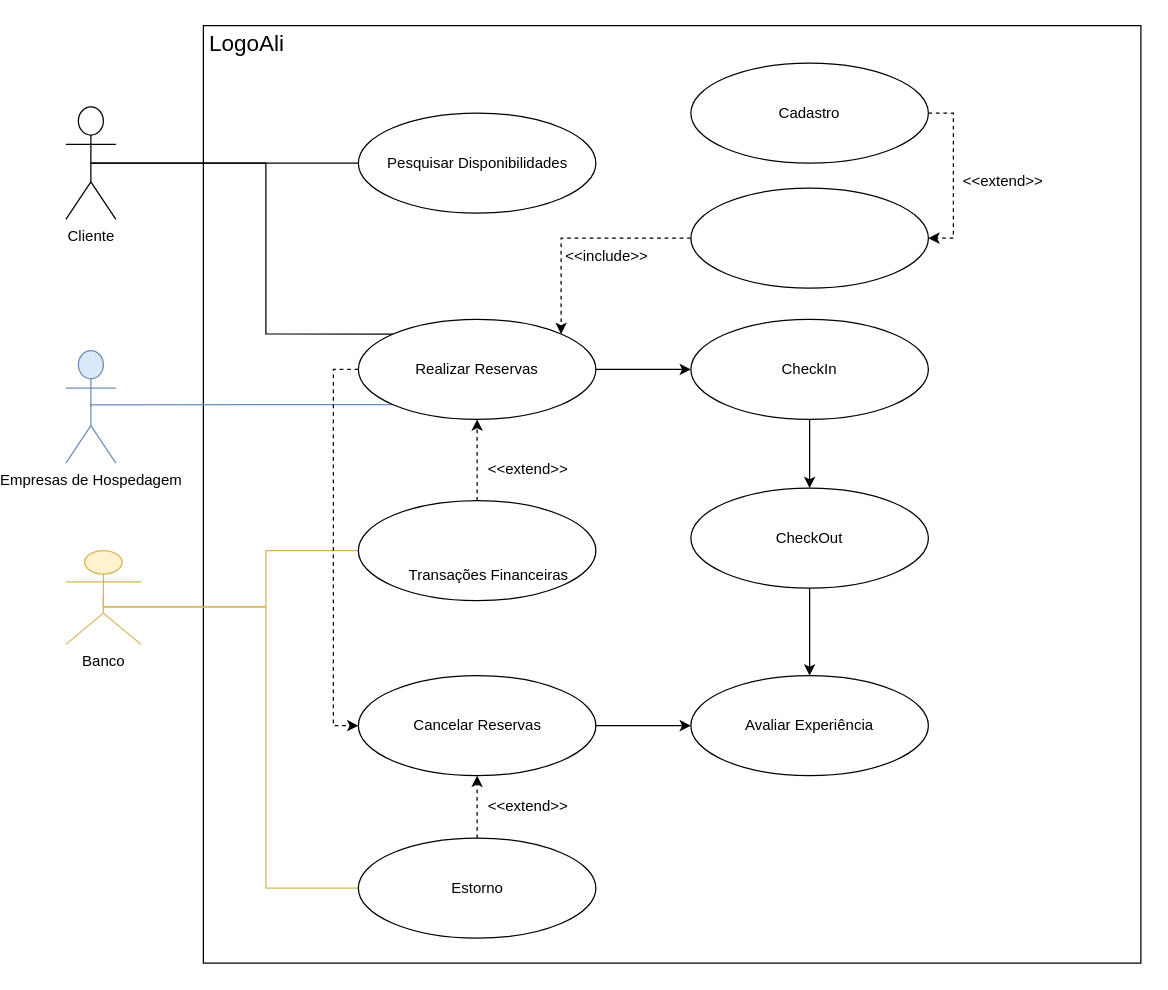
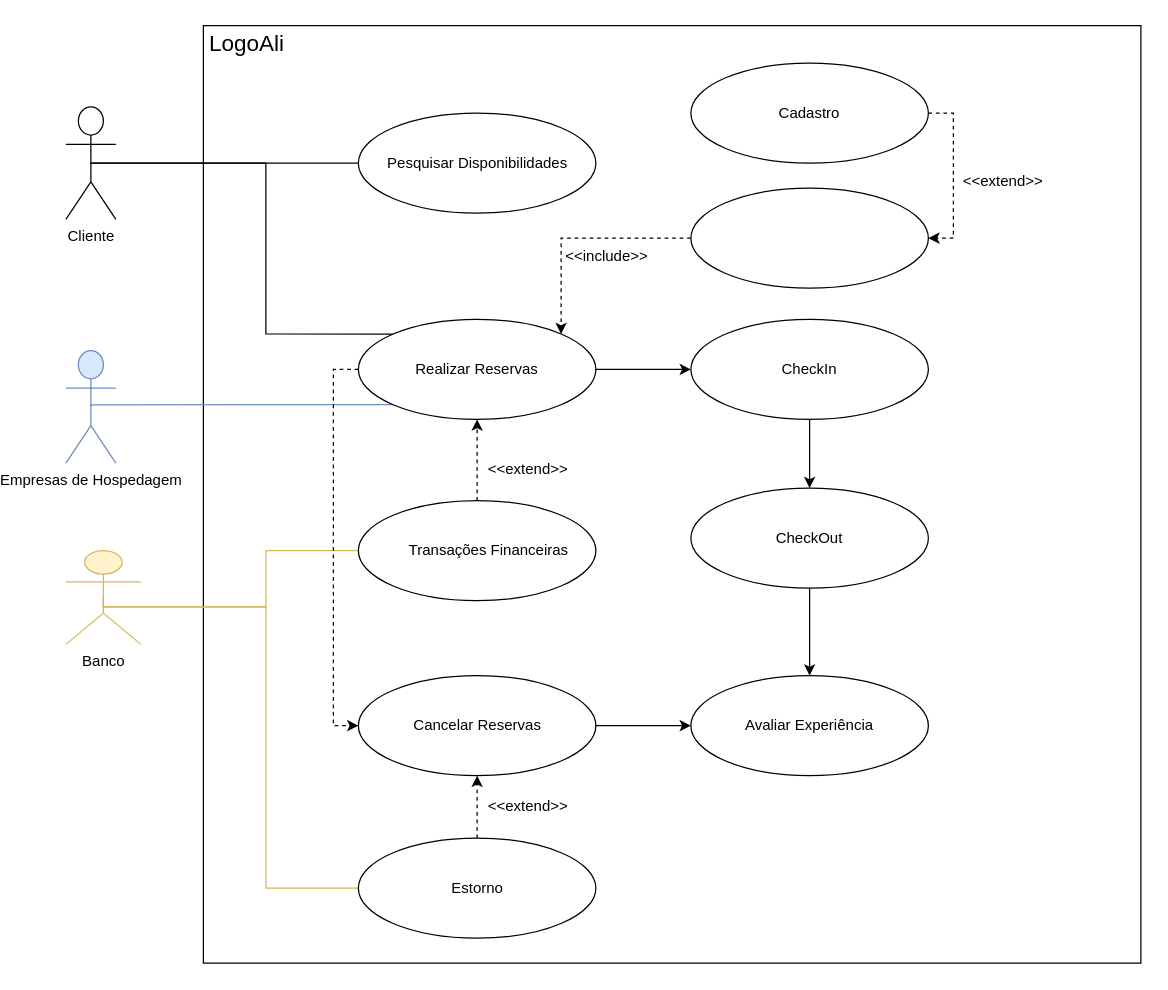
  <mxCell id="0" />
  <mxCell id="1" parent="0" />
  <mxCell id="2" value="" style="whiteSpace=wrap;html=1;aspect=fixed;" vertex="1" parent="1"><mxGeometry x="130" y="20" width="750" height="750" as="geometry" /></mxCell>
  <mxCell id="3" style="edgeStyle=orthogonalEdgeStyle;rounded=0;orthogonalLoop=1;jettySize=auto;html=1;exitX=0.5;exitY=0.5;exitDx=0;exitDy=0;exitPerimeter=0;entryX=0;entryY=0.5;entryDx=0;entryDy=0;endArrow=none;endFill=0;" edge="1" parent="1" source="5" target="12"><mxGeometry relative="1" as="geometry"><Array as="points"><mxPoint x="80" y="130" /></Array></mxGeometry></mxCell>
  <mxCell id="4" style="edgeStyle=orthogonalEdgeStyle;rounded=0;orthogonalLoop=1;jettySize=auto;html=1;exitX=0.5;exitY=0.5;exitDx=0;exitDy=0;exitPerimeter=0;entryX=0;entryY=0;entryDx=0;entryDy=0;endArrow=none;endFill=0;" edge="1" parent="1" source="5" target="18"><mxGeometry relative="1" as="geometry"><Array as="points"><mxPoint x="80" y="130" /><mxPoint x="180" y="130" /><mxPoint x="180" y="267" /></Array></mxGeometry></mxCell>
  <mxCell id="5" value="Cliente" style="shape=umlActor;verticalLabelPosition=bottom;verticalAlign=top;html=1;outlineConnect=0;" vertex="1" parent="1"><mxGeometry x="20" y="85" width="40" height="90" as="geometry" /></mxCell>
  <mxCell id="6" value="&lt;font style=&quot;font-size: 18px;&quot;&gt;LogoAli&lt;/font&gt;" style="text;html=1;align=center;verticalAlign=middle;whiteSpace=wrap;rounded=0;" vertex="1" parent="1"><mxGeometry x="130" y="20" width="70" height="30" as="geometry" /></mxCell>
  <mxCell id="7" style="edgeStyle=orthogonalEdgeStyle;rounded=0;orthogonalLoop=1;jettySize=auto;html=1;exitX=0.5;exitY=0.5;exitDx=0;exitDy=0;exitPerimeter=0;entryX=0;entryY=1;entryDx=0;entryDy=0;endArrow=none;endFill=0;fillColor=#dae8fc;strokeColor=#6c8ebf;" edge="1" parent="1" source="8" target="18"><mxGeometry relative="1" as="geometry"><Array as="points"><mxPoint x="40" y="323" /></Array></mxGeometry></mxCell>
  <mxCell id="8" value="Empresas de Hospedagem" style="shape=umlActor;verticalLabelPosition=bottom;verticalAlign=top;html=1;outlineConnect=0;fillColor=#dae8fc;strokeColor=#6c8ebf;" vertex="1" parent="1"><mxGeometry x="20" y="280" width="40" height="90" as="geometry" /></mxCell>
  <mxCell id="9" style="edgeStyle=orthogonalEdgeStyle;rounded=0;orthogonalLoop=1;jettySize=auto;html=1;exitX=0.5;exitY=0.5;exitDx=0;exitDy=0;exitPerimeter=0;fillColor=#fff2cc;strokeColor=#d6b656;endArrow=none;endFill=0;" edge="1" parent="1" source="11" target="36"><mxGeometry relative="1" as="geometry"><Array as="points"><mxPoint x="180" y="485" /><mxPoint x="180" y="440" /></Array></mxGeometry></mxCell>
  <mxCell id="10" style="edgeStyle=orthogonalEdgeStyle;rounded=0;orthogonalLoop=1;jettySize=auto;html=1;exitX=0.5;exitY=0.5;exitDx=0;exitDy=0;exitPerimeter=0;entryX=0;entryY=0.5;entryDx=0;entryDy=0;fillColor=#fff2cc;strokeColor=#d6b656;endArrow=none;endFill=0;" edge="1" parent="1" source="11" target="33"><mxGeometry relative="1" as="geometry"><Array as="points"><mxPoint x="180" y="485" /><mxPoint x="180" y="710" /></Array></mxGeometry></mxCell>
  <mxCell id="11" value="Banco" style="shape=umlActor;verticalLabelPosition=bottom;verticalAlign=top;html=1;outlineConnect=0;fillColor=#fff2cc;strokeColor=#d6b656;" vertex="1" parent="1"><mxGeometry x="20" y="440" width="60" height="75" as="geometry" /></mxCell>
  <mxCell id="12" value="" style="ellipse;whiteSpace=wrap;html=1;" vertex="1" parent="1"><mxGeometry x="254" y="90" width="190" height="80" as="geometry" /></mxCell>
  <mxCell id="13" value="Pesquisar Disponibilidades" style="text;html=1;align=center;verticalAlign=middle;whiteSpace=wrap;rounded=0;" vertex="1" parent="1"><mxGeometry x="271.5" y="115" width="155" height="30" as="geometry" /></mxCell>
  <mxCell id="14" style="edgeStyle=orthogonalEdgeStyle;rounded=0;orthogonalLoop=1;jettySize=auto;html=1;exitX=0;exitY=0.5;exitDx=0;exitDy=0;entryX=1;entryY=0;entryDx=0;entryDy=0;dashed=1;" edge="1" parent="1" source="15" target="18"><mxGeometry relative="1" as="geometry"><Array as="points"><mxPoint x="416" y="190" /></Array></mxGeometry></mxCell>
  <mxCell id="15" value="" style="ellipse;whiteSpace=wrap;html=1;" vertex="1" parent="1"><mxGeometry x="520" y="150" width="190" height="80" as="geometry" /></mxCell>
  <mxCell id="16" style="edgeStyle=orthogonalEdgeStyle;rounded=0;orthogonalLoop=1;jettySize=auto;html=1;exitX=1;exitY=0.5;exitDx=0;exitDy=0;entryX=0;entryY=0.5;entryDx=0;entryDy=0;" edge="1" parent="1" source="18" target="24"><mxGeometry relative="1" as="geometry" /></mxCell>
  <mxCell id="17" style="edgeStyle=orthogonalEdgeStyle;rounded=0;orthogonalLoop=1;jettySize=auto;html=1;exitX=0;exitY=0.5;exitDx=0;exitDy=0;entryX=0;entryY=0.5;entryDx=0;entryDy=0;dashed=1;" edge="1" parent="1" source="18" target="21"><mxGeometry relative="1" as="geometry" /></mxCell>
  <mxCell id="18" value="" style="ellipse;whiteSpace=wrap;html=1;" vertex="1" parent="1"><mxGeometry x="254" y="255" width="190" height="80" as="geometry" /></mxCell>
  <mxCell id="19" value="Realizar Reservas" style="text;html=1;align=center;verticalAlign=middle;whiteSpace=wrap;rounded=0;" vertex="1" parent="1"><mxGeometry x="294" y="280" width="110" height="30" as="geometry" /></mxCell>
  <mxCell id="20" style="edgeStyle=orthogonalEdgeStyle;rounded=0;orthogonalLoop=1;jettySize=auto;html=1;entryX=0;entryY=0.5;entryDx=0;entryDy=0;" edge="1" parent="1" source="21" target="29"><mxGeometry relative="1" as="geometry" /></mxCell>
  <mxCell id="21" value="" style="ellipse;whiteSpace=wrap;html=1;" vertex="1" parent="1"><mxGeometry x="254" y="540" width="190" height="80" as="geometry" /></mxCell>
  <mxCell id="22" value="Cancelar Reservas" style="text;html=1;align=center;verticalAlign=middle;whiteSpace=wrap;rounded=0;" vertex="1" parent="1"><mxGeometry x="292.75" y="565" width="112.5" height="30" as="geometry" /></mxCell>
  <mxCell id="23" style="edgeStyle=orthogonalEdgeStyle;rounded=0;orthogonalLoop=1;jettySize=auto;html=1;exitX=0.5;exitY=1;exitDx=0;exitDy=0;entryX=0.5;entryY=0;entryDx=0;entryDy=0;" edge="1" parent="1" source="24" target="27"><mxGeometry relative="1" as="geometry" /></mxCell>
  <mxCell id="24" value="" style="ellipse;whiteSpace=wrap;html=1;" vertex="1" parent="1"><mxGeometry x="520" y="255" width="190" height="80" as="geometry" /></mxCell>
  <mxCell id="25" value="CheckIn" style="text;html=1;align=center;verticalAlign=middle;whiteSpace=wrap;rounded=0;" vertex="1" parent="1"><mxGeometry x="585" y="280" width="60" height="30" as="geometry" /></mxCell>
  <mxCell id="26" style="edgeStyle=orthogonalEdgeStyle;rounded=0;orthogonalLoop=1;jettySize=auto;html=1;exitX=0.5;exitY=1;exitDx=0;exitDy=0;entryX=0.5;entryY=0;entryDx=0;entryDy=0;" edge="1" parent="1" source="27" target="29"><mxGeometry relative="1" as="geometry" /></mxCell>
  <mxCell id="27" value="" style="ellipse;whiteSpace=wrap;html=1;" vertex="1" parent="1"><mxGeometry x="520" y="390" width="190" height="80" as="geometry" /></mxCell>
  <mxCell id="28" value="CheckOut" style="text;html=1;align=center;verticalAlign=middle;whiteSpace=wrap;rounded=0;" vertex="1" parent="1"><mxGeometry x="585" y="415" width="60" height="30" as="geometry" /></mxCell>
  <mxCell id="29" value="" style="ellipse;whiteSpace=wrap;html=1;" vertex="1" parent="1"><mxGeometry x="520" y="540" width="190" height="80" as="geometry" /></mxCell>
  <mxCell id="30" value="Avaliar Experiência" style="text;html=1;align=center;verticalAlign=middle;whiteSpace=wrap;rounded=0;" vertex="1" parent="1"><mxGeometry x="560" y="565" width="110" height="30" as="geometry" /></mxCell>
  <mxCell id="31" value="&amp;lt;&amp;lt;include&amp;gt;&amp;gt;" style="text;html=1;align=center;verticalAlign=middle;whiteSpace=wrap;rounded=0;" vertex="1" parent="1"><mxGeometry x="422.75" y="190" width="60" height="30" as="geometry" /></mxCell>
  <mxCell id="32" style="edgeStyle=orthogonalEdgeStyle;rounded=0;orthogonalLoop=1;jettySize=auto;html=1;exitX=0.5;exitY=0;exitDx=0;exitDy=0;entryX=0.5;entryY=1;entryDx=0;entryDy=0;dashed=1;" edge="1" parent="1" source="33" target="21"><mxGeometry relative="1" as="geometry" /></mxCell>
  <mxCell id="33" value="" style="ellipse;whiteSpace=wrap;html=1;" vertex="1" parent="1"><mxGeometry x="254" y="670" width="190" height="80" as="geometry" /></mxCell>
  <mxCell id="34" value="Estorno" style="text;html=1;align=center;verticalAlign=middle;whiteSpace=wrap;rounded=0;" vertex="1" parent="1"><mxGeometry x="292.75" y="695" width="112.5" height="30" as="geometry" /></mxCell>
  <mxCell id="35" style="edgeStyle=orthogonalEdgeStyle;rounded=0;orthogonalLoop=1;jettySize=auto;html=1;exitX=0.5;exitY=0;exitDx=0;exitDy=0;entryX=0.5;entryY=1;entryDx=0;entryDy=0;dashed=1;" edge="1" parent="1" source="36" target="18"><mxGeometry relative="1" as="geometry" /></mxCell>
  <mxCell id="36" value="" style="ellipse;whiteSpace=wrap;html=1;" vertex="1" parent="1"><mxGeometry x="254" y="400" width="190" height="80" as="geometry" /></mxCell>
- <mxCell id="37" value="Transações Financeiras" style="text;html=1;align=center;verticalAlign=middle;whiteSpace=wrap;rounded=0;" vertex="1" parent="1"><mxGeometry x="290.38" y="445" width="137.25" height="30" as="geometry" /></mxCell>
+ <mxCell id="37" value="Transações Financeiras" style="text;html=1;align=center;verticalAlign=middle;whiteSpace=wrap;rounded=0;" vertex="1" parent="1"><mxGeometry x="290.38" y="425" width="137.25" height="30" as="geometry" /></mxCell>
  <mxCell id="38" value="&amp;lt;&amp;lt;extend&amp;gt;&amp;gt;" style="text;html=1;align=center;verticalAlign=middle;whiteSpace=wrap;rounded=0;" vertex="1" parent="1"><mxGeometry x="360" y="360" width="60" height="30" as="geometry" /></mxCell>
  <mxCell id="39" value="&amp;lt;&amp;lt;extend&amp;gt;&amp;gt;" style="text;html=1;align=center;verticalAlign=middle;whiteSpace=wrap;rounded=0;" vertex="1" parent="1"><mxGeometry x="360" y="630" width="60" height="30" as="geometry" /></mxCell>
  <mxCell id="40" style="edgeStyle=orthogonalEdgeStyle;rounded=0;orthogonalLoop=1;jettySize=auto;html=1;exitX=1;exitY=0.5;exitDx=0;exitDy=0;entryX=1;entryY=0.5;entryDx=0;entryDy=0;dashed=1;" edge="1" parent="1" source="41" target="15"><mxGeometry relative="1" as="geometry" /></mxCell>
  <mxCell id="41" value="" style="ellipse;whiteSpace=wrap;html=1;" vertex="1" parent="1"><mxGeometry x="520" y="50" width="190" height="80" as="geometry" /></mxCell>
  <mxCell id="42" value="Cadastro" style="text;html=1;align=center;verticalAlign=middle;whiteSpace=wrap;rounded=0;" vertex="1" parent="1"><mxGeometry x="555" y="75" width="120" height="30" as="geometry" /></mxCell>
  <mxCell id="43" value="&amp;lt;&amp;lt;extend&amp;gt;&amp;gt;" style="text;html=1;align=center;verticalAlign=middle;whiteSpace=wrap;rounded=0;" vertex="1" parent="1"><mxGeometry x="740" y="130" width="60" height="30" as="geometry" /></mxCell>
